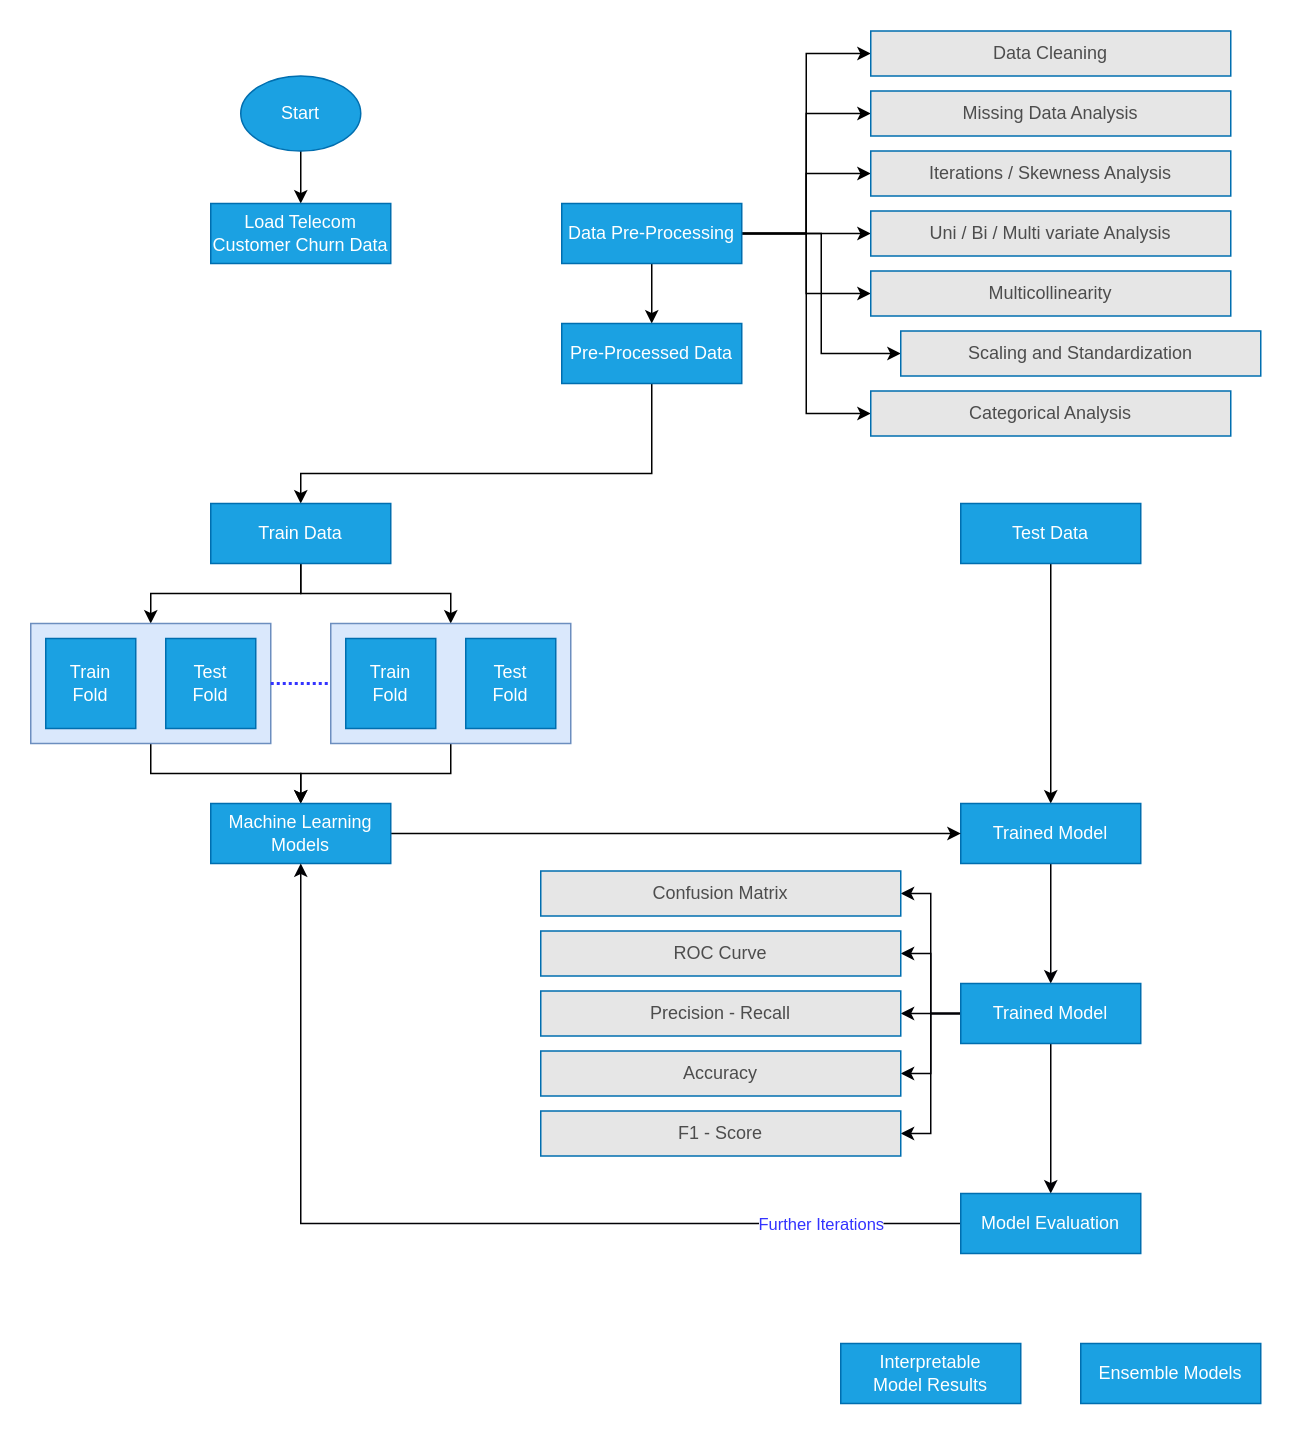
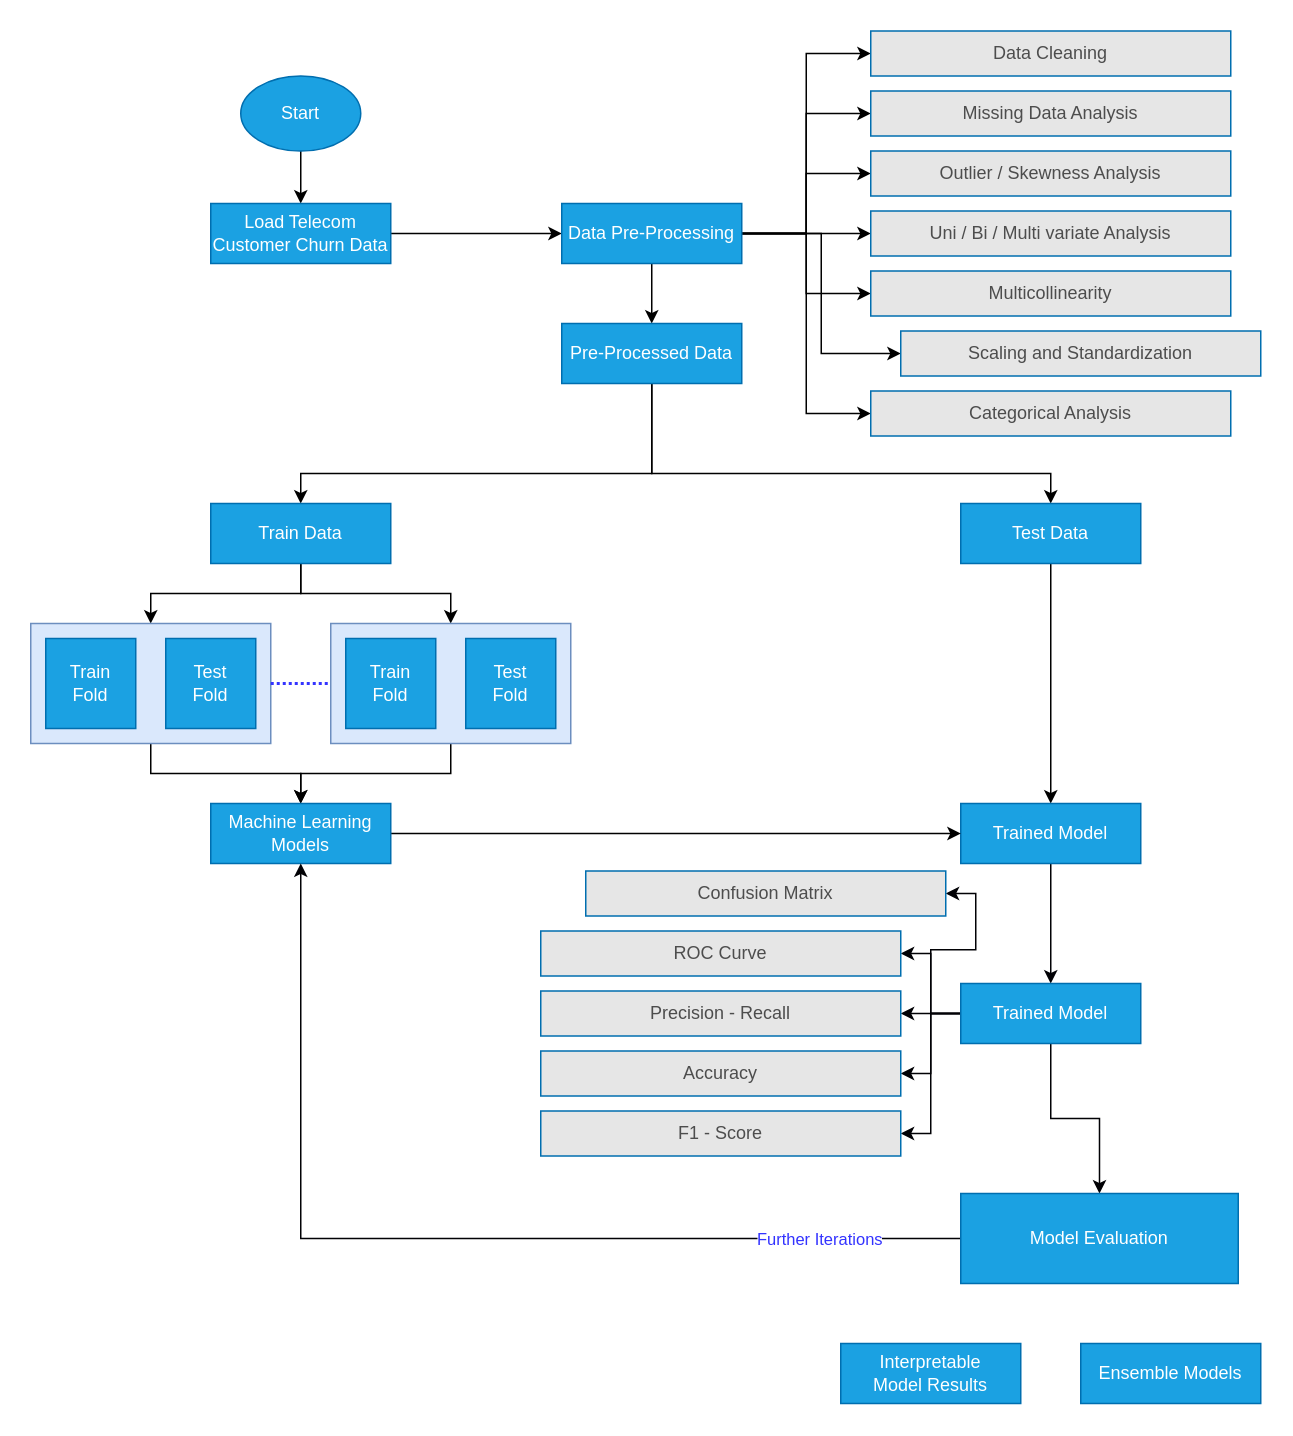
  <mxCell id="0" />
  <mxCell id="1" parent="0" />
  <mxCell id="2" style="edgeStyle=orthogonalEdgeStyle;rounded=0;orthogonalLoop=1;jettySize=auto;html=1;fontColor=#4D4D4D;" edge="1" parent="1" source="3" target="5"><mxGeometry relative="1" as="geometry" /></mxCell>
  <mxCell id="3" value="Start" style="ellipse;whiteSpace=wrap;html=1;fillColor=#1ba1e2;strokeColor=#006EAF;fontColor=#ffffff;" vertex="1" parent="1"><mxGeometry x="160" y="50" width="80" height="50" as="geometry" /></mxCell>
+ <mxCell id="4" style="edgeStyle=orthogonalEdgeStyle;rounded=0;orthogonalLoop=1;jettySize=auto;html=1;fontColor=#4D4D4D;" edge="1" parent="1" source="5" target="14"><mxGeometry relative="1" as="geometry" /></mxCell>
  <mxCell id="5" value="Load Telecom Customer Churn Data" style="rounded=0;whiteSpace=wrap;html=1;fillColor=#1ba1e2;strokeColor=#006EAF;fontColor=#ffffff;" vertex="1" parent="1"><mxGeometry x="140" y="135" width="120" height="40" as="geometry" /></mxCell>
  <mxCell id="6" style="edgeStyle=orthogonalEdgeStyle;rounded=0;orthogonalLoop=1;jettySize=auto;html=1;entryX=0;entryY=0.5;entryDx=0;entryDy=0;fontColor=#4D4D4D;" edge="1" parent="1" source="14" target="15"><mxGeometry relative="1" as="geometry" /></mxCell>
  <mxCell id="7" style="edgeStyle=orthogonalEdgeStyle;rounded=0;orthogonalLoop=1;jettySize=auto;html=1;entryX=0;entryY=0.5;entryDx=0;entryDy=0;fontColor=#4D4D4D;" edge="1" parent="1" source="14" target="18"><mxGeometry relative="1" as="geometry" /></mxCell>
  <mxCell id="8" style="edgeStyle=orthogonalEdgeStyle;rounded=0;orthogonalLoop=1;jettySize=auto;html=1;entryX=0;entryY=0.5;entryDx=0;entryDy=0;fontColor=#4D4D4D;" edge="1" parent="1" source="14" target="19"><mxGeometry relative="1" as="geometry" /></mxCell>
  <mxCell id="9" style="edgeStyle=orthogonalEdgeStyle;rounded=0;orthogonalLoop=1;jettySize=auto;html=1;entryX=0;entryY=0.5;entryDx=0;entryDy=0;fontColor=#4D4D4D;" edge="1" parent="1" source="14" target="20"><mxGeometry relative="1" as="geometry" /></mxCell>
  <mxCell id="10" style="edgeStyle=orthogonalEdgeStyle;rounded=0;orthogonalLoop=1;jettySize=auto;html=1;entryX=0;entryY=0.5;entryDx=0;entryDy=0;fontColor=#4D4D4D;" edge="1" parent="1" source="14" target="21"><mxGeometry relative="1" as="geometry" /></mxCell>
  <mxCell id="11" style="edgeStyle=orthogonalEdgeStyle;rounded=0;orthogonalLoop=1;jettySize=auto;html=1;entryX=0;entryY=0.5;entryDx=0;entryDy=0;fontColor=#4D4D4D;" edge="1" parent="1" source="14" target="17"><mxGeometry relative="1" as="geometry" /></mxCell>
  <mxCell id="12" style="edgeStyle=orthogonalEdgeStyle;rounded=0;orthogonalLoop=1;jettySize=auto;html=1;entryX=0;entryY=0.5;entryDx=0;entryDy=0;fontColor=#4D4D4D;" edge="1" parent="1" source="14" target="16"><mxGeometry relative="1" as="geometry" /></mxCell>
  <mxCell id="13" style="edgeStyle=orthogonalEdgeStyle;rounded=0;orthogonalLoop=1;jettySize=auto;html=1;fontColor=#4D4D4D;" edge="1" parent="1" source="14" target="24"><mxGeometry relative="1" as="geometry" /></mxCell>
  <mxCell id="14" value="Data Pre-Processing" style="rounded=0;whiteSpace=wrap;html=1;fillColor=#1ba1e2;strokeColor=#006EAF;fontColor=#ffffff;" vertex="1" parent="1"><mxGeometry x="374" y="135" width="120" height="40" as="geometry" /></mxCell>
  <mxCell id="15" value="&lt;font color=&quot;#4d4d4d&quot;&gt;Data Cleaning&lt;/font&gt;" style="rounded=0;whiteSpace=wrap;html=1;strokeColor=#006EAF;fontColor=#ffffff;fillColor=#E6E6E6;" vertex="1" parent="1"><mxGeometry x="580" y="20" width="240" height="30" as="geometry" /></mxCell>
  <mxCell id="16" value="Categorical Analysis" style="rounded=0;whiteSpace=wrap;html=1;strokeColor=#006EAF;fillColor=#E6E6E6;fontColor=#4D4D4D;" vertex="1" parent="1"><mxGeometry x="580" y="260" width="240" height="30" as="geometry" /></mxCell>
  <mxCell id="17" value="Scaling and Standardization" style="rounded=0;whiteSpace=wrap;html=1;strokeColor=#006EAF;fillColor=#E6E6E6;fontColor=#4D4D4D;" vertex="1" parent="1"><mxGeometry x="600" y="220" width="240" height="30" as="geometry" /></mxCell>
  <mxCell id="18" value="Missing Data Analysis" style="rounded=0;whiteSpace=wrap;html=1;strokeColor=#006EAF;fillColor=#E6E6E6;fontColor=#4D4D4D;" vertex="1" parent="1"><mxGeometry x="580" y="60" width="240" height="30" as="geometry" /></mxCell>
- <mxCell id="19" value="Iterations / Skewness Analysis" style="rounded=0;whiteSpace=wrap;html=1;strokeColor=#006EAF;fillColor=#E6E6E6;fontColor=#4D4D4D;" vertex="1" parent="1"><mxGeometry x="580" y="100" width="240" height="30" as="geometry" /></mxCell>
+ <mxCell id="19" value="Outlier / Skewness Analysis" style="rounded=0;whiteSpace=wrap;html=1;strokeColor=#006EAF;fillColor=#E6E6E6;fontColor=#4D4D4D;" vertex="1" parent="1"><mxGeometry x="580" y="100" width="240" height="30" as="geometry" /></mxCell>
  <mxCell id="20" value="Uni / Bi / Multi variate Analysis" style="rounded=0;whiteSpace=wrap;html=1;strokeColor=#006EAF;fillColor=#E6E6E6;fontColor=#4D4D4D;" vertex="1" parent="1"><mxGeometry x="580" y="140" width="240" height="30" as="geometry" /></mxCell>
  <mxCell id="21" value="Multicollinearity" style="rounded=0;whiteSpace=wrap;html=1;strokeColor=#006EAF;fillColor=#E6E6E6;fontColor=#4D4D4D;" vertex="1" parent="1"><mxGeometry x="580" y="180" width="240" height="30" as="geometry" /></mxCell>
  <mxCell id="22" style="edgeStyle=orthogonalEdgeStyle;rounded=0;orthogonalLoop=1;jettySize=auto;html=1;entryX=0.5;entryY=0;entryDx=0;entryDy=0;fontColor=#4D4D4D;" edge="1" parent="1" source="24" target="27"><mxGeometry relative="1" as="geometry"><Array as="points"><mxPoint x="434" y="315" /><mxPoint x="200" y="315" /></Array></mxGeometry></mxCell>
+ <mxCell id="23" style="edgeStyle=orthogonalEdgeStyle;rounded=0;orthogonalLoop=1;jettySize=auto;html=1;fontColor=#4D4D4D;" edge="1" parent="1" source="24" target="29"><mxGeometry relative="1" as="geometry"><Array as="points"><mxPoint x="434" y="315" /><mxPoint x="700" y="315" /></Array></mxGeometry></mxCell>
  <mxCell id="24" value="Pre-Processed Data" style="rounded=0;whiteSpace=wrap;html=1;fillColor=#1ba1e2;strokeColor=#006EAF;fontColor=#ffffff;" vertex="1" parent="1"><mxGeometry x="374" y="215" width="120" height="40" as="geometry" /></mxCell>
  <mxCell id="25" style="edgeStyle=orthogonalEdgeStyle;rounded=0;orthogonalLoop=1;jettySize=auto;html=1;entryX=0.5;entryY=0;entryDx=0;entryDy=0;fontColor=#4D4D4D;" edge="1" parent="1" source="27" target="31"><mxGeometry relative="1" as="geometry" /></mxCell>
  <mxCell id="26" style="edgeStyle=orthogonalEdgeStyle;rounded=0;orthogonalLoop=1;jettySize=auto;html=1;entryX=0.5;entryY=0;entryDx=0;entryDy=0;fontColor=#4D4D4D;" edge="1" parent="1" source="27" target="35"><mxGeometry relative="1" as="geometry" /></mxCell>
  <mxCell id="27" value="Train Data" style="rounded=0;whiteSpace=wrap;html=1;fillColor=#1ba1e2;strokeColor=#006EAF;fontColor=#ffffff;" vertex="1" parent="1"><mxGeometry x="140" y="335" width="120" height="40" as="geometry" /></mxCell>
  <mxCell id="28" style="edgeStyle=orthogonalEdgeStyle;rounded=0;orthogonalLoop=1;jettySize=auto;html=1;fontColor=#4D4D4D;" edge="1" parent="1" source="29" target="39"><mxGeometry relative="1" as="geometry" /></mxCell>
  <mxCell id="29" value="Test Data" style="rounded=0;whiteSpace=wrap;html=1;fillColor=#1ba1e2;strokeColor=#006EAF;fontColor=#ffffff;" vertex="1" parent="1"><mxGeometry x="640" y="335" width="120" height="40" as="geometry" /></mxCell>
  <mxCell id="30" style="edgeStyle=orthogonalEdgeStyle;rounded=0;orthogonalLoop=1;jettySize=auto;html=1;fontColor=#4D4D4D;" edge="1" parent="1" source="31" target="41"><mxGeometry relative="1" as="geometry" /></mxCell>
  <mxCell id="31" value="" style="rounded=0;whiteSpace=wrap;html=1;fillColor=#dae8fc;strokeColor=#6c8ebf;" vertex="1" parent="1"><mxGeometry y="415" width="160" height="80" as="geometry" x="20" /></mxCell>
  <mxCell id="32" value="Train&lt;br&gt;Fold" style="rounded=0;whiteSpace=wrap;html=1;fillColor=#1ba1e2;strokeColor=#006EAF;fontColor=#ffffff;" vertex="1" parent="1"><mxGeometry x="30" y="425" width="60" height="60" as="geometry" /></mxCell>
  <mxCell id="33" value="Test&lt;br&gt;Fold" style="rounded=0;whiteSpace=wrap;html=1;fillColor=#1ba1e2;strokeColor=#006EAF;fontColor=#ffffff;" vertex="1" parent="1"><mxGeometry x="110" y="425" width="60" height="60" as="geometry" /></mxCell>
  <mxCell id="34" style="edgeStyle=orthogonalEdgeStyle;rounded=0;orthogonalLoop=1;jettySize=auto;html=1;entryX=0.5;entryY=0;entryDx=0;entryDy=0;fontColor=#4D4D4D;" edge="1" parent="1" source="35" target="41"><mxGeometry relative="1" as="geometry" /></mxCell>
  <mxCell id="35" value="" style="rounded=0;whiteSpace=wrap;html=1;fillColor=#dae8fc;strokeColor=#6c8ebf;" vertex="1" parent="1"><mxGeometry x="220" y="415" width="160" height="80" as="geometry" /></mxCell>
  <mxCell id="36" value="Train&lt;br&gt;Fold" style="rounded=0;whiteSpace=wrap;html=1;fillColor=#1ba1e2;strokeColor=#006EAF;fontColor=#ffffff;" vertex="1" parent="1"><mxGeometry x="230" y="425" width="60" height="60" as="geometry" /></mxCell>
  <mxCell id="37" value="Test&lt;br&gt;Fold" style="rounded=0;whiteSpace=wrap;html=1;fillColor=#1ba1e2;strokeColor=#006EAF;fontColor=#ffffff;" vertex="1" parent="1"><mxGeometry x="310" y="425" width="60" height="60" as="geometry" /></mxCell>
  <mxCell id="38" style="edgeStyle=orthogonalEdgeStyle;rounded=0;orthogonalLoop=1;jettySize=auto;html=1;fontColor=#3333FF;strokeColor=#010105;" edge="1" parent="1" source="39" target="48"><mxGeometry relative="1" as="geometry" /></mxCell>
  <mxCell id="39" value="Trained Model" style="rounded=0;whiteSpace=wrap;html=1;fillColor=#1ba1e2;strokeColor=#006EAF;fontColor=#ffffff;" vertex="1" parent="1"><mxGeometry x="640" y="535" width="120" height="40" as="geometry" /></mxCell>
  <mxCell id="40" style="edgeStyle=orthogonalEdgeStyle;rounded=0;orthogonalLoop=1;jettySize=auto;html=1;entryX=0;entryY=0.5;entryDx=0;entryDy=0;fontColor=#4D4D4D;" edge="1" parent="1" source="41" target="39"><mxGeometry relative="1" as="geometry" /></mxCell>
  <mxCell id="41" value="Machine Learning Models" style="rounded=0;whiteSpace=wrap;html=1;fillColor=#1ba1e2;strokeColor=#006EAF;fontColor=#ffffff;" vertex="1" parent="1"><mxGeometry x="140" y="535" width="120" height="40" as="geometry" /></mxCell>
  <mxCell id="42" style="edgeStyle=orthogonalEdgeStyle;rounded=0;orthogonalLoop=1;jettySize=auto;html=1;strokeColor=#010105;fontColor=#3333FF;" edge="1" parent="1" source="48" target="56"><mxGeometry relative="1" as="geometry" /></mxCell>
  <mxCell id="43" style="edgeStyle=orthogonalEdgeStyle;rounded=0;orthogonalLoop=1;jettySize=auto;html=1;entryX=1;entryY=0.5;entryDx=0;entryDy=0;strokeColor=#010105;fontColor=#3333FF;" edge="1" parent="1" source="48" target="51"><mxGeometry relative="1" as="geometry" /></mxCell>
  <mxCell id="44" style="edgeStyle=orthogonalEdgeStyle;rounded=0;orthogonalLoop=1;jettySize=auto;html=1;entryX=1;entryY=0.5;entryDx=0;entryDy=0;strokeColor=#010105;fontColor=#3333FF;" edge="1" parent="1" source="48" target="52"><mxGeometry relative="1" as="geometry" /></mxCell>
  <mxCell id="45" style="edgeStyle=orthogonalEdgeStyle;rounded=0;orthogonalLoop=1;jettySize=auto;html=1;strokeColor=#010105;fontColor=#3333FF;" edge="1" parent="1" source="48" target="53"><mxGeometry relative="1" as="geometry" /></mxCell>
  <mxCell id="46" style="edgeStyle=orthogonalEdgeStyle;rounded=0;orthogonalLoop=1;jettySize=auto;html=1;entryX=1;entryY=0.5;entryDx=0;entryDy=0;strokeColor=#010105;fontColor=#3333FF;" edge="1" parent="1" source="48" target="50"><mxGeometry relative="1" as="geometry" /></mxCell>
  <mxCell id="47" style="edgeStyle=orthogonalEdgeStyle;rounded=0;orthogonalLoop=1;jettySize=auto;html=1;entryX=1;entryY=0.5;entryDx=0;entryDy=0;strokeColor=#010105;fontColor=#3333FF;" edge="1" parent="1" source="48" target="49"><mxGeometry relative="1" as="geometry" /></mxCell>
  <mxCell id="48" value="Trained Model" style="rounded=0;whiteSpace=wrap;html=1;fillColor=#1ba1e2;strokeColor=#006EAF;fontColor=#ffffff;" vertex="1" parent="1"><mxGeometry x="640" y="655" width="120" height="40" as="geometry" /></mxCell>
  <mxCell id="49" value="F1 - Score" style="rounded=0;whiteSpace=wrap;html=1;strokeColor=#006EAF;fillColor=#E6E6E6;fontColor=#4D4D4D;" vertex="1" parent="1"><mxGeometry x="360" y="740" width="240" height="30" as="geometry" /></mxCell>
  <mxCell id="50" value="Accuracy" style="rounded=0;whiteSpace=wrap;html=1;strokeColor=#006EAF;fillColor=#E6E6E6;fontColor=#4D4D4D;" vertex="1" parent="1"><mxGeometry x="360" y="700" width="240" height="30" as="geometry" /></mxCell>
- <mxCell id="51" value="Confusion Matrix" style="rounded=0;whiteSpace=wrap;html=1;strokeColor=#006EAF;fillColor=#E6E6E6;fontColor=#4D4D4D;" vertex="1" parent="1"><mxGeometry x="360" y="580" width="240" height="30" as="geometry" /></mxCell>
+ <mxCell id="51" value="Confusion Matrix" style="rounded=0;whiteSpace=wrap;html=1;strokeColor=#006EAF;fillColor=#E6E6E6;fontColor=#4D4D4D;" vertex="1" parent="1"><mxGeometry x="390" y="580" width="240" height="30" as="geometry" /></mxCell>
  <mxCell id="52" value="ROC Curve" style="rounded=0;whiteSpace=wrap;html=1;strokeColor=#006EAF;fillColor=#E6E6E6;fontColor=#4D4D4D;" vertex="1" parent="1"><mxGeometry x="360" y="620" width="240" height="30" as="geometry" /></mxCell>
  <mxCell id="53" value="Precision - Recall" style="rounded=0;whiteSpace=wrap;html=1;strokeColor=#006EAF;fillColor=#E6E6E6;fontColor=#4D4D4D;" vertex="1" parent="1"><mxGeometry x="360" y="660" width="240" height="30" as="geometry" /></mxCell>
  <mxCell id="54" style="edgeStyle=orthogonalEdgeStyle;rounded=0;orthogonalLoop=1;jettySize=auto;html=1;strokeColor=#010105;fontColor=#3333FF;" edge="1" parent="1" source="56" target="41"><mxGeometry relative="1" as="geometry" /></mxCell>
  <mxCell id="55" value="Further Iterations" style="edgeLabel;html=1;align=center;verticalAlign=middle;resizable=0;points=[];fontColor=#3333FF;" vertex="1" connectable="0" parent="54"><mxGeometry x="-0.724" relative="1" as="geometry"><mxPoint as="offset" /></mxGeometry></mxCell>
- <mxCell id="56" value="Model Evaluation" style="rounded=0;whiteSpace=wrap;html=1;fillColor=#1ba1e2;strokeColor=#006EAF;fontColor=#ffffff;" vertex="1" parent="1"><mxGeometry x="640" y="795" width="120" height="40" as="geometry" /></mxCell>
+ <mxCell id="56" value="Model Evaluation" style="rounded=0;whiteSpace=wrap;html=1;fillColor=#1ba1e2;strokeColor=#006EAF;fontColor=#ffffff;" vertex="1" parent="1"><mxGeometry x="640" y="795" width="185" height="60" as="geometry" /></mxCell>
  <mxCell id="57" value="" style="endArrow=none;dashed=1;html=1;strokeWidth=2;exitX=1;exitY=0.5;exitDx=0;exitDy=0;entryX=0;entryY=0.5;entryDx=0;entryDy=0;fontColor=#3333FF;dashPattern=1 1;strokeColor=#3333FF;" edge="1" parent="1" source="31" target="35"><mxGeometry width="50" height="50" relative="1" as="geometry"><mxPoint x="470" y="455" as="sourcePoint" /><mxPoint x="520" y="405" as="targetPoint" /></mxGeometry></mxCell>
  <mxCell id="58" value="Interpretable &lt;br&gt;Model Results" style="rounded=0;whiteSpace=wrap;html=1;fillColor=#1ba1e2;strokeColor=#006EAF;fontColor=#ffffff;" vertex="1" parent="1"><mxGeometry x="560" y="895" width="120" height="40" as="geometry" /></mxCell>
  <mxCell id="59" value="Ensemble Models" style="rounded=0;whiteSpace=wrap;html=1;fillColor=#1ba1e2;strokeColor=#006EAF;fontColor=#ffffff;" vertex="1" parent="1"><mxGeometry x="720" y="895" width="120" height="40" as="geometry" /></mxCell>
